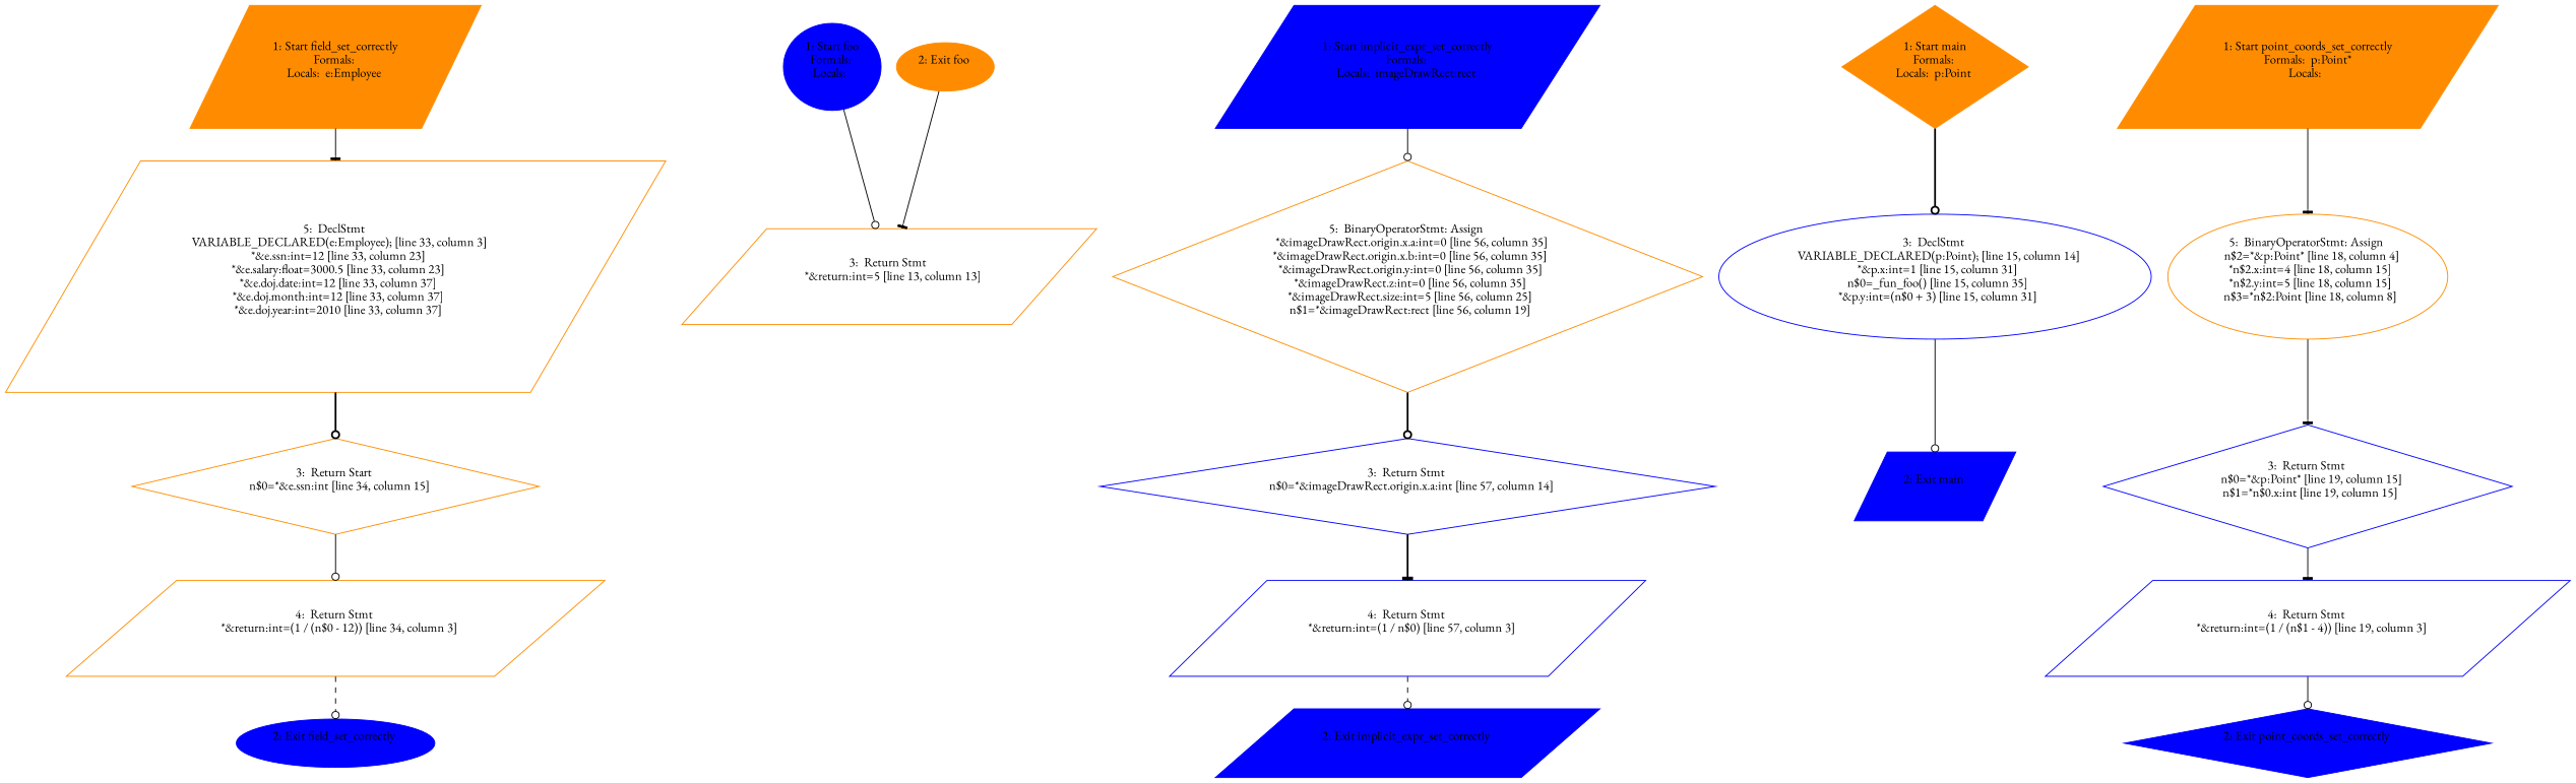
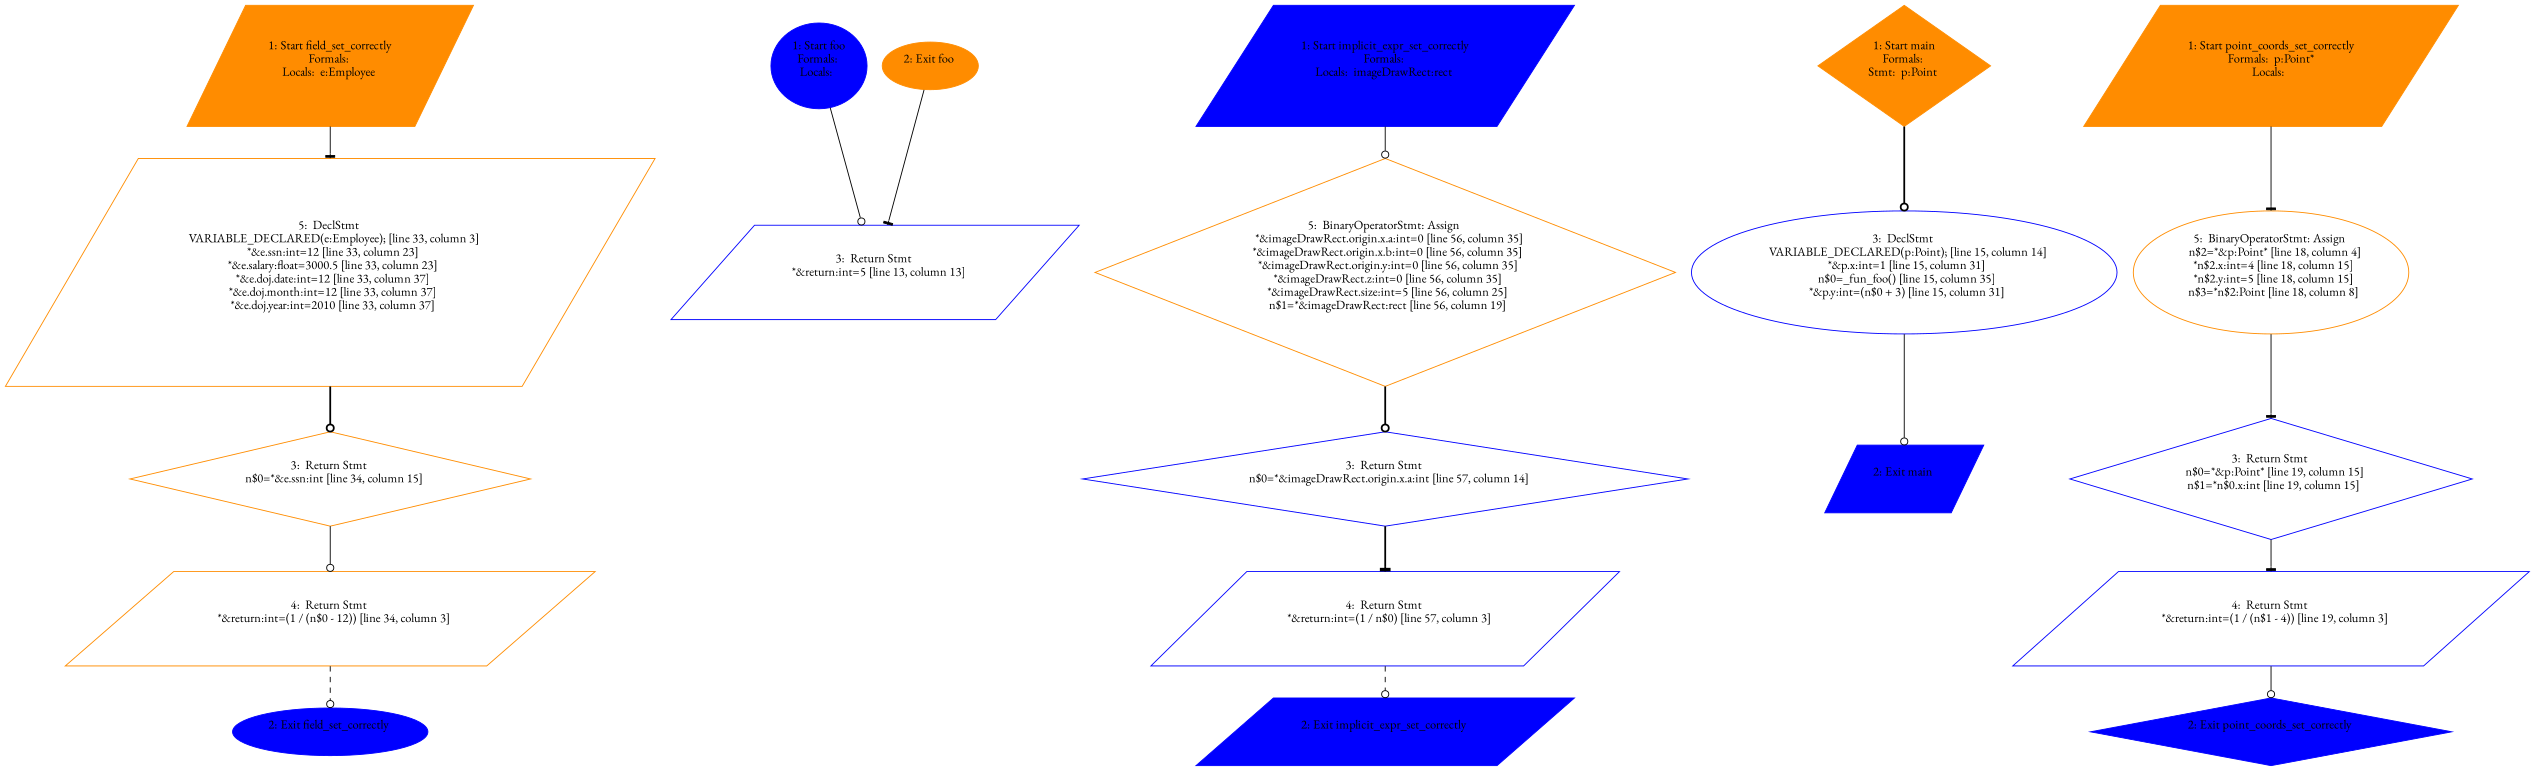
  digraph {
    fontname="EB Garamond"
    node [color=blue fontname="EB Garamond" shape=parallelogram]
    edge [arrowhead=odot fontname="EB Garamond" style=solid]
    n1 [color=darkorange label="1: Start field_set_correctly\nFormals: \nLocals:  e:Employee \n  " style=filled]
    n2 [color=darkorange label="5:  DeclStmt \n   VARIABLE_DECLARED(e:Employee); [line 33, column 3]\n  *&e.ssn:int=12 [line 33, column 23]\n  *&e.salary:float=3000.5 [line 33, column 23]\n  *&e.doj.date:int=12 [line 33, column 37]\n  *&e.doj.month:int=12 [line 33, column 37]\n  *&e.doj.year:int=2010 [line 33, column 37]\n "]
-   n3 [color=darkorange label="3:  Return Start \n   n$0=*&e.ssn:int [line 34, column 15]\n " shape=diamond]
+   n3 [color=darkorange label="3:  Return Stmt \n   n$0=*&e.ssn:int [line 34, column 15]\n " shape=diamond]
    n4 [color=darkorange label="4:  Return Stmt \n   *&return:int=(1 / (n$0 - 12)) [line 34, column 3]\n "]
    n5 [label="2: Exit field_set_correctly \n  " shape=ellipse style=filled]
    n6 [label="1: Start foo\nFormals: \nLocals:  \n  " shape=ellipse style=filled]
-   n7 [color=darkorange label="3:  Return Stmt \n   *&return:int=5 [line 13, column 13]\n "]
+   n7 [label="3:  Return Stmt \n   *&return:int=5 [line 13, column 13]\n "]
    n8 [color=darkorange label="2: Exit foo \n  " shape=ellipse style=filled]
    n9 [label="1: Start implicit_expr_set_correctly\nFormals: \nLocals:  imageDrawRect:rect \n  " style=filled]
    n10 [color=darkorange label="5:  BinaryOperatorStmt: Assign \n   *&imageDrawRect.origin.x.a:int=0 [line 56, column 35]\n  *&imageDrawRect.origin.x.b:int=0 [line 56, column 35]\n  *&imageDrawRect.origin.y:int=0 [line 56, column 35]\n  *&imageDrawRect.z:int=0 [line 56, column 35]\n  *&imageDrawRect.size:int=5 [line 56, column 25]\n  n$1=*&imageDrawRect:rect [line 56, column 19]\n " shape=diamond]
    n11 [label="3:  Return Stmt \n   n$0=*&imageDrawRect.origin.x.a:int [line 57, column 14]\n " shape=diamond]
    n12 [label="4:  Return Stmt \n   *&return:int=(1 / n$0) [line 57, column 3]\n "]
    n13 [label="2: Exit implicit_expr_set_correctly \n  " style=filled]
-   n14 [color=darkorange label="1: Start main\nFormals: \nLocals:  p:Point \n  " shape=diamond style=filled]
+   n14 [color=darkorange label="1: Start main\nFormals: \nStmt:  p:Point \n  " shape=diamond style=filled]
    n15 [label="3:  DeclStmt \n   VARIABLE_DECLARED(p:Point); [line 15, column 14]\n  *&p.x:int=1 [line 15, column 31]\n  n$0=_fun_foo() [line 15, column 35]\n  *&p.y:int=(n$0 + 3) [line 15, column 31]\n " shape=ellipse]
    n16 [label="2: Exit main \n  " style=filled]
    n17 [color=darkorange label="1: Start point_coords_set_correctly\nFormals:  p:Point*\nLocals:  \n  " style=filled]
    n18 [color=darkorange label="5:  BinaryOperatorStmt: Assign \n   n$2=*&p:Point* [line 18, column 4]\n  *n$2.x:int=4 [line 18, column 15]\n  *n$2.y:int=5 [line 18, column 15]\n  n$3=*n$2:Point [line 18, column 8]\n " shape=ellipse]
    n19 [label="3:  Return Stmt \n   n$0=*&p:Point* [line 19, column 15]\n  n$1=*n$0.x:int [line 19, column 15]\n " shape=diamond]
    n20 [label="4:  Return Stmt \n   *&return:int=(1 / (n$1 - 4)) [line 19, column 3]\n "]
    n21 [label="2: Exit point_coords_set_correctly \n  " shape=diamond style=filled]
    n1 -> n2 [arrowhead=tee]
    n2 -> n3 [style=bold]
    n3 -> n4
    n4 -> n5 [style=dashed]
    n6 -> n7
    n8 -> n7 [arrowhead=tee]
    n9 -> n10
    n10 -> n11 [style=bold]
    n11 -> n12 [arrowhead=tee style=bold]
    n12 -> n13 [style=dashed]
    n14 -> n15 [style=bold]
    n15 -> n16
    n17 -> n18 [arrowhead=tee]
    n18 -> n19 [arrowhead=tee]
    n19 -> n20 [arrowhead=tee]
    n20 -> n21
  }
